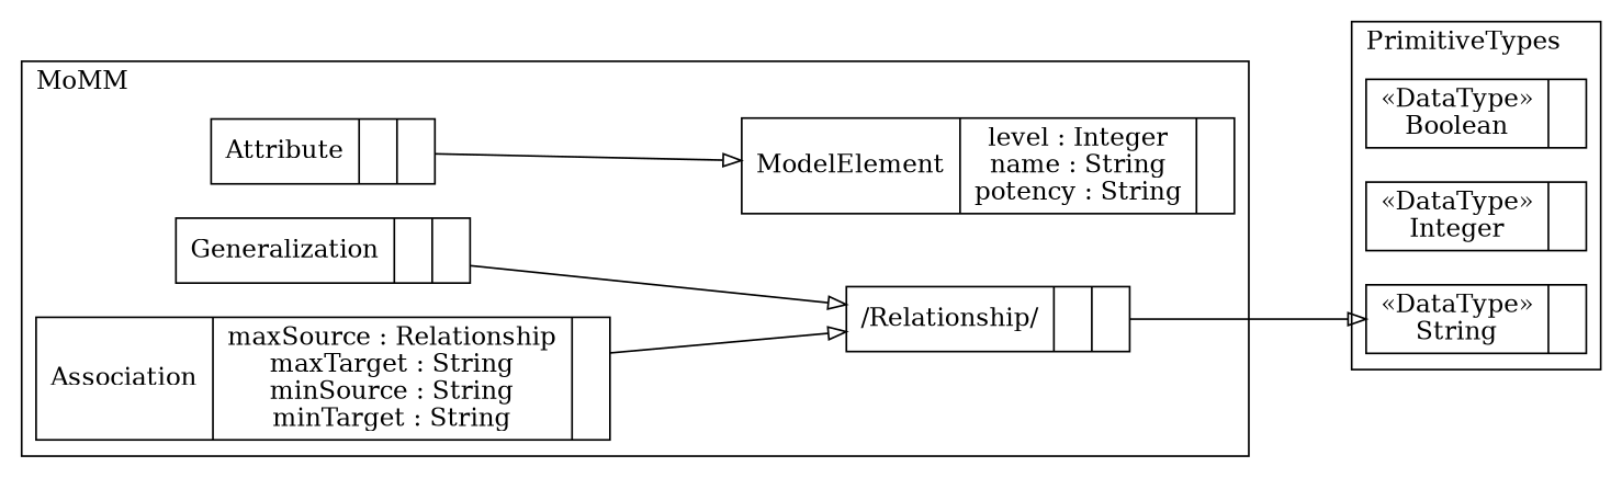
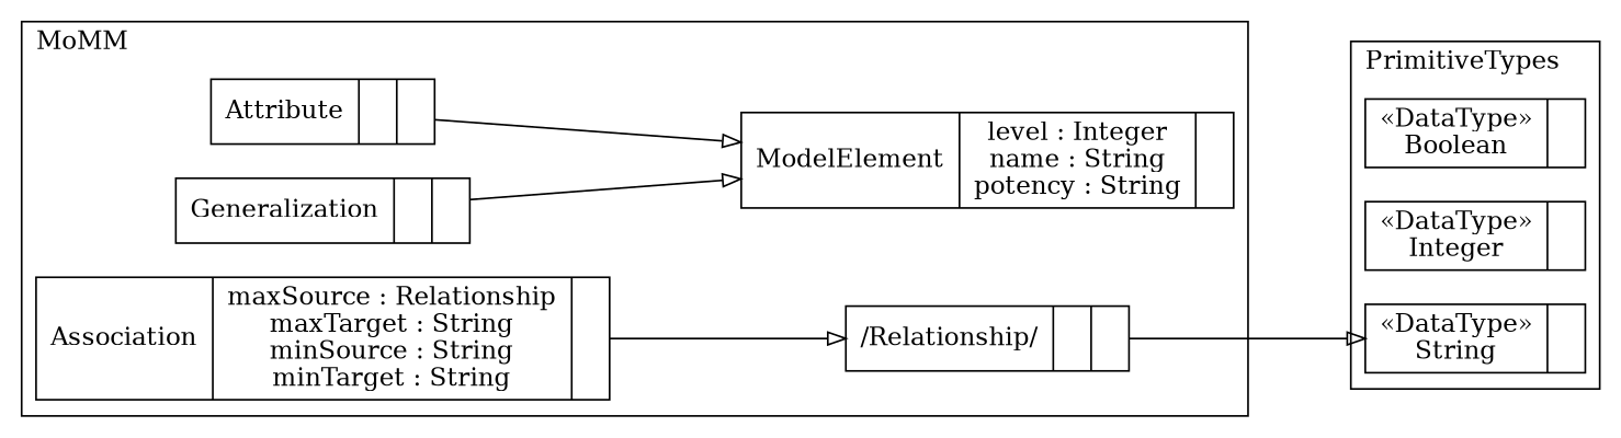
  digraph {
    compound=true
    labeljust=l
    labelloc=t
    nodeSep=0.75
    rankdir=LR
    node [shape=record]
    edge [arrowhead=onormal constraint=true group=ModelElement minlen=2]
    n1 [label="{ModelElement|level : Integer\nname : String\npotency : String| }"]
    n2 [label="{Attribute| | }"]
    n3 [label="{/Relationship/| | }"]
    n4 [label="{Generalization| | }"]
    n5 [label="{Association|maxSource : Relationship\nmaxTarget : String\nminSource : String\nminTarget : String| }"]
    n6 [label="{&#171;DataType&#187;\nBoolean|}"]
    n7 [label="{&#171;DataType&#187;\nInteger|}"]
    n8 [label="{&#171;DataType&#187;\nString|}"]
    subgraph cluster_1 {
      color=black
      label=MoMM
      n1
      n2
      n3
      n4
      n5
    }
    subgraph cluster_2 {
      color=black
      label=PrimitiveTypes
      n6
      n7
      n8
    }
    n2 -> n1
    n3 -> n8
-   n4 -> n3 [group=Relationship]
+   n4 -> n1 [group=Relationship]
    n5 -> n3 [group=Relationship]
  }
